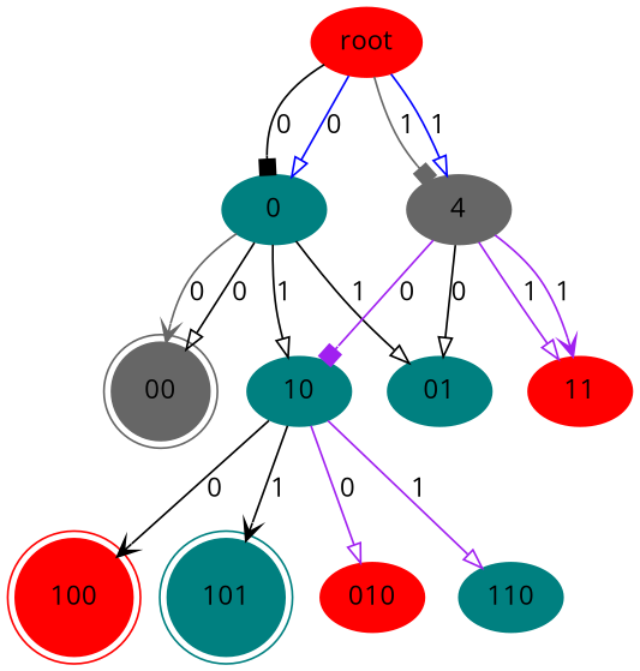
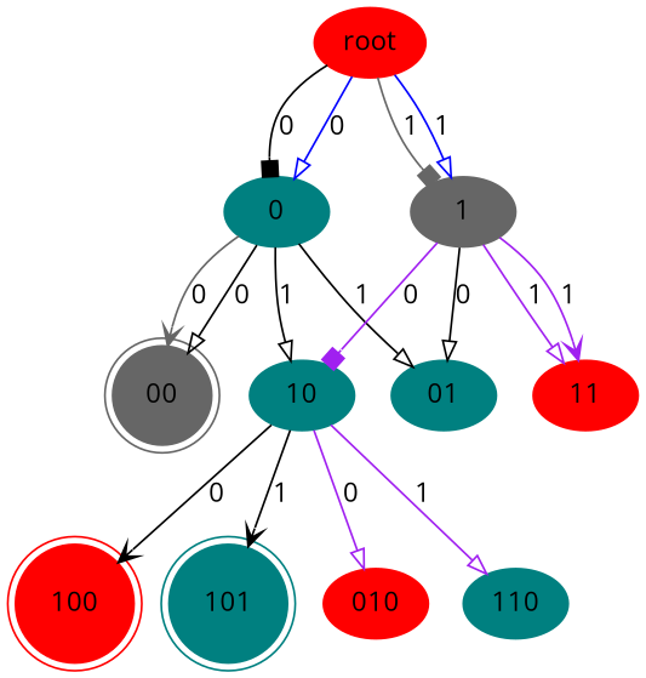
  digraph {
    fontname="Open Sans"
    node [color=teal style=filled fontname="Open Sans"]
    edge [color=black arrowhead=onormal fontname="Open Sans"]
    root [color=red]
    0
-   1 [color=gray40 label=4]
+   1 [color=gray40]
    00 [color=gray40 shape=doublecircle]
    01
    10
    11 [color=red]
    100 [color=red shape=doublecircle]
    101 [shape=doublecircle]
    010 [color=red]
    110
    root -> 0 [label=0 arrowhead=box]
    root -> 0 [color=blue label=0]
    root -> 1 [color=gray40 label=1 arrowhead=box]
    root -> 1 [color=blue label=1]
    0 -> 00 [label=0]
    0 -> 00 [color=gray40 label=0 arrowhead=vee]
    0 -> 01 [label=1]
    0 -> 10 [label=1]
    1 -> 01 [label=0]
    1 -> 10 [color=purple label=0 arrowhead=box]
    1 -> 11 [color=purple label=1]
    1 -> 11 [color=purple label=1 arrowhead=vee]
    10 -> 100 [label=0 arrowhead=vee]
    10 -> 101 [label=1 arrowhead=vee]
    10 -> 010 [color=purple label=0]
    10 -> 110 [color=purple label=1]
  }
